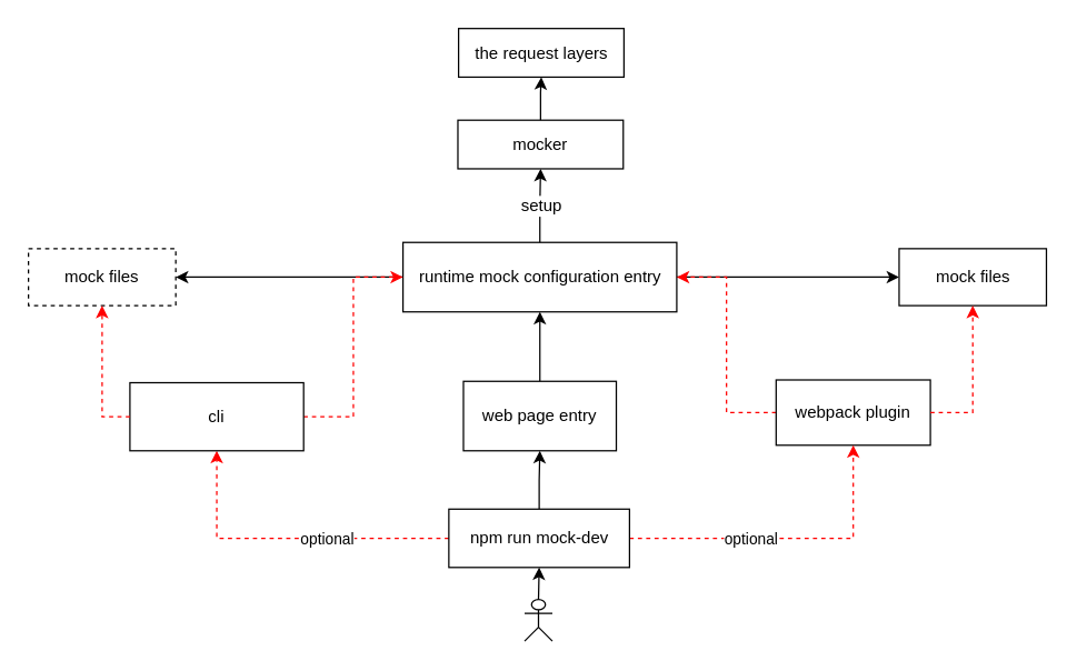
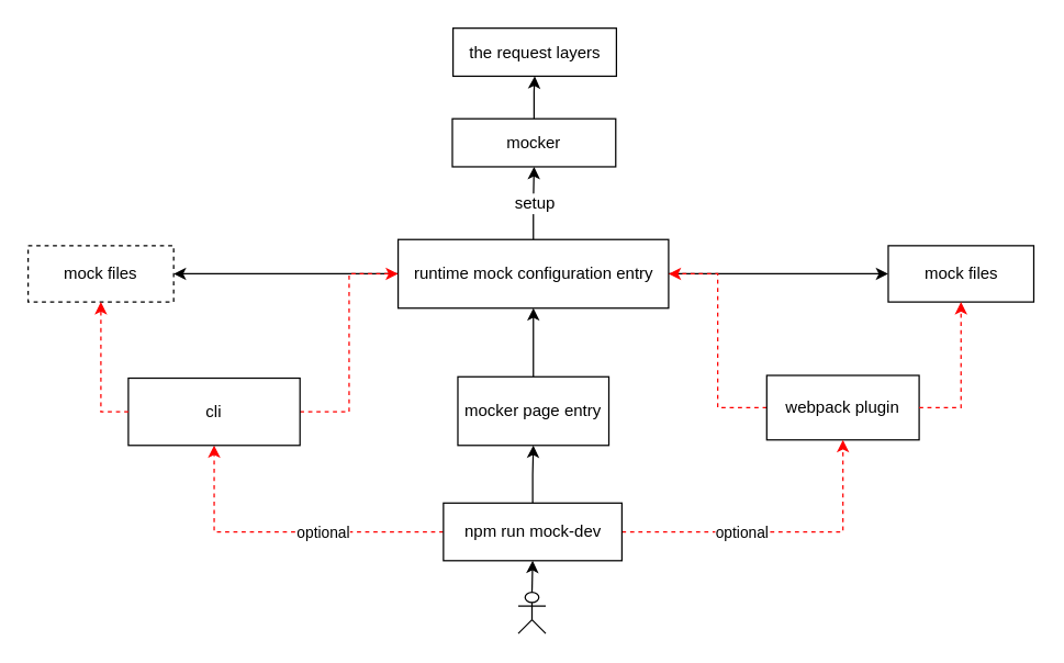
  <mxCell id="0" />
  <mxCell id="1" parent="0" />
  <mxCell id="2" style="edgeStyle=orthogonalEdgeStyle;rounded=0;orthogonalLoop=1;jettySize=auto;html=1;entryX=0.5;entryY=1;entryDx=0;entryDy=0;" parent="1" source="6" target="26" edge="1"><mxGeometry relative="1" as="geometry"><mxPoint x="388" y="124" as="targetPoint" /></mxGeometry></mxCell>
  <mxCell id="3" value="setup" style="text;html=1;resizable=0;points=[];align=center;verticalAlign=middle;labelBackgroundColor=#ffffff;" parent="2" vertex="1" connectable="0"><mxGeometry x="0.2" y="2" relative="1" as="geometry"><mxPoint x="1.5" y="5" as="offset" /></mxGeometry></mxCell>
  <mxCell id="4" style="edgeStyle=orthogonalEdgeStyle;rounded=0;orthogonalLoop=1;jettySize=auto;html=1;" parent="1" source="6" target="7" edge="1"><mxGeometry relative="1" as="geometry" /></mxCell>
  <mxCell id="5" style="edgeStyle=orthogonalEdgeStyle;rounded=0;orthogonalLoop=1;jettySize=auto;html=1;entryX=1;entryY=0.5;entryDx=0;entryDy=0;strokeColor=#000000;" parent="1" source="6" target="23" edge="1"><mxGeometry relative="1" as="geometry" /></mxCell>
  <mxCell id="6" value="runtime mock configuration entry" style="rounded=0;whiteSpace=wrap;html=1;" parent="1" vertex="1"><mxGeometry x="289.5" y="174" width="197" height="50" as="geometry" /></mxCell>
  <mxCell id="7" value="mock files" style="rounded=0;whiteSpace=wrap;html=1;" parent="1" vertex="1"><mxGeometry x="646.5" y="178.5" width="106" height="41" as="geometry" /></mxCell>
  <mxCell id="8" style="edgeStyle=orthogonalEdgeStyle;rounded=0;orthogonalLoop=1;jettySize=auto;html=1;entryX=1;entryY=0.5;entryDx=0;entryDy=0;strokeColor=#FF0000;dashed=1;" parent="1" source="9" target="6" edge="1"><mxGeometry relative="1" as="geometry" /></mxCell>
  <mxCell id="9" value="webpack plugin" style="rounded=0;whiteSpace=wrap;html=1;" parent="1" vertex="1"><mxGeometry x="558" y="273" width="111" height="47" as="geometry" /></mxCell>
  <mxCell id="10" style="edgeStyle=orthogonalEdgeStyle;rounded=0;orthogonalLoop=1;jettySize=auto;html=1;entryX=0.5;entryY=1;entryDx=0;entryDy=0;" parent="1" source="11" target="6" edge="1"><mxGeometry relative="1" as="geometry" /></mxCell>
- <mxCell id="11" value="web page entry" style="rounded=0;whiteSpace=wrap;html=1;" parent="1" vertex="1"><mxGeometry x="333" y="274" width="110" height="50" as="geometry" /></mxCell>
+ <mxCell id="11" value="mocker page entry" style="rounded=0;whiteSpace=wrap;html=1;" parent="1" vertex="1"><mxGeometry x="333" y="274" width="110" height="50" as="geometry" /></mxCell>
  <mxCell id="12" style="edgeStyle=orthogonalEdgeStyle;rounded=0;orthogonalLoop=1;jettySize=auto;html=1;entryX=0.5;entryY=1;entryDx=0;entryDy=0;dashed=1;strokeColor=#FF0000;" parent="1" source="17" target="21" edge="1"><mxGeometry relative="1" as="geometry" /></mxCell>
  <mxCell id="13" value="&lt;span style=&quot;font-size: 11px&quot;&gt;optional&lt;/span&gt;" style="text;html=1;resizable=0;points=[];align=center;verticalAlign=middle;labelBackgroundColor=#ffffff;" parent="12" vertex="1" connectable="0"><mxGeometry x="-0.233" relative="1" as="geometry"><mxPoint as="offset" /></mxGeometry></mxCell>
  <mxCell id="14" style="edgeStyle=orthogonalEdgeStyle;rounded=0;orthogonalLoop=1;jettySize=auto;html=1;entryX=0.5;entryY=1;entryDx=0;entryDy=0;dashed=1;strokeColor=#FF0000;" parent="1" source="17" target="9" edge="1"><mxGeometry relative="1" as="geometry" /></mxCell>
  <mxCell id="15" value="&lt;span style=&quot;font-size: 11px&quot;&gt;optional&lt;/span&gt;" style="text;html=1;resizable=0;points=[];align=center;verticalAlign=middle;labelBackgroundColor=#ffffff;" parent="14" vertex="1" connectable="0"><mxGeometry x="-0.404" y="3" relative="1" as="geometry"><mxPoint x="18.5" y="3" as="offset" /></mxGeometry></mxCell>
  <mxCell id="16" style="edgeStyle=orthogonalEdgeStyle;rounded=0;orthogonalLoop=1;jettySize=auto;html=1;entryX=0.5;entryY=1;entryDx=0;entryDy=0;" parent="1" source="17" target="11" edge="1"><mxGeometry relative="1" as="geometry" /></mxCell>
  <mxCell id="17" value="npm run mock-dev" style="rounded=0;whiteSpace=wrap;html=1;" parent="1" vertex="1"><mxGeometry x="322.5" y="366" width="130" height="42" as="geometry" /></mxCell>
  <mxCell id="18" style="edgeStyle=orthogonalEdgeStyle;rounded=0;orthogonalLoop=1;jettySize=auto;html=1;entryX=0.5;entryY=1;entryDx=0;entryDy=0;" parent="1" target="17" edge="1"><mxGeometry relative="1" as="geometry"><mxPoint x="387" y="431" as="sourcePoint" /></mxGeometry></mxCell>
  <mxCell id="19" value="" style="shape=umlActor;verticalLabelPosition=bottom;labelBackgroundColor=#ffffff;verticalAlign=top;html=1;outlineConnect=0;" parent="1" vertex="1"><mxGeometry x="377" y="431" width="20" height="30" as="geometry" /></mxCell>
  <mxCell id="20" style="edgeStyle=orthogonalEdgeStyle;rounded=0;orthogonalLoop=1;jettySize=auto;html=1;entryX=0;entryY=0.5;entryDx=0;entryDy=0;strokeColor=#FF0000;dashed=1;" parent="1" source="21" target="6" edge="1"><mxGeometry relative="1" as="geometry" /></mxCell>
  <mxCell id="21" value="cli" style="rounded=0;whiteSpace=wrap;html=1;" parent="1" vertex="1"><mxGeometry x="93" y="275" width="125" height="49" as="geometry" /></mxCell>
  <mxCell id="22" style="edgeStyle=orthogonalEdgeStyle;rounded=0;orthogonalLoop=1;jettySize=auto;html=1;entryX=0.5;entryY=1;entryDx=0;entryDy=0;exitX=1;exitY=0.5;exitDx=0;exitDy=0;dashed=1;strokeColor=#FF0000;" parent="1" source="9" target="7" edge="1"><mxGeometry relative="1" as="geometry"><mxPoint x="699.5" y="121" as="sourcePoint" /><mxPoint x="587.5" y="46" as="targetPoint" /></mxGeometry></mxCell>
  <mxCell id="23" value="mock files" style="rounded=0;whiteSpace=wrap;html=1;dashed=1;" parent="1" vertex="1"><mxGeometry x="20" y="178.5" width="106" height="41" as="geometry" /></mxCell>
  <mxCell id="24" style="edgeStyle=orthogonalEdgeStyle;rounded=0;orthogonalLoop=1;jettySize=auto;html=1;entryX=0.5;entryY=1;entryDx=0;entryDy=0;exitX=0;exitY=0.5;exitDx=0;exitDy=0;dashed=1;strokeColor=#FF0000;" parent="1" source="21" target="23" edge="1"><mxGeometry relative="1" as="geometry"><mxPoint x="679.5" y="307" as="sourcePoint" /><mxPoint x="709.5" y="230" as="targetPoint" /></mxGeometry></mxCell>
  <mxCell id="25" style="edgeStyle=orthogonalEdgeStyle;rounded=0;orthogonalLoop=1;jettySize=auto;html=1;entryX=0.5;entryY=1;entryDx=0;entryDy=0;strokeColor=#000000;" parent="1" source="26" target="27" edge="1"><mxGeometry relative="1" as="geometry" /></mxCell>
  <mxCell id="26" value="mocker" style="rounded=0;whiteSpace=wrap;html=1;" parent="1" vertex="1"><mxGeometry x="329" y="86" width="119" height="35" as="geometry" /></mxCell>
  <mxCell id="27" value="the request layers" style="rounded=0;whiteSpace=wrap;html=1;" parent="1" vertex="1"><mxGeometry x="329.5" y="20" width="119" height="35" as="geometry" /></mxCell>
